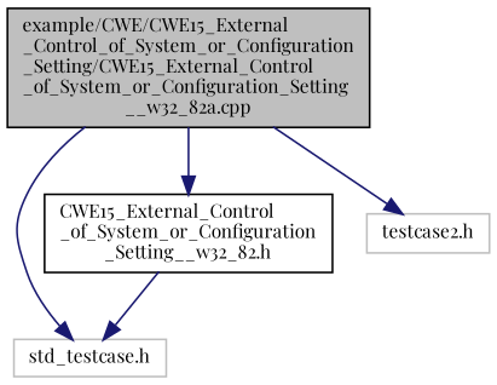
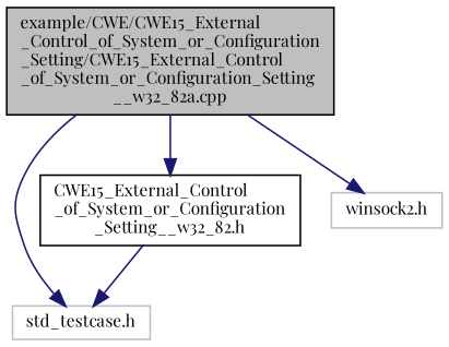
  digraph {
    fontname="Playfair Display"
    node [color=black fillcolor=white fontname="Playfair Display" fontsize=10 shape=record style=filled]
    edge [color=midnightblue fontname="Playfair Display" fontsize=10 labelfontname=Helvetica labelfontsize=10 style=solid]
    n1 [fillcolor=grey75 fontcolor=black height=0.2 label="example/CWE/CWE15_External\l_Control_of_System_or_Configuration\l_Setting/CWE15_External_Control\l_of_System_or_Configuration_Setting\l__w32_82a.cpp" width=0.4]
    n2 [color=grey75 height=0.2 label="std_testcase.h" width=0.4]
    n3 [height=0.2 label="CWE15_External_Control\l_of_System_or_Configuration\l_Setting__w32_82.h" width=0.4]
-   n4 [color=grey75 height=0.2 label="testcase2.h" width=0.4]
+   n4 [color=grey75 height=0.2 label="winsock2.h" width=0.4]
    n1 -> n2
    n1 -> n3
    n1 -> n4
    n3 -> n2
  }
